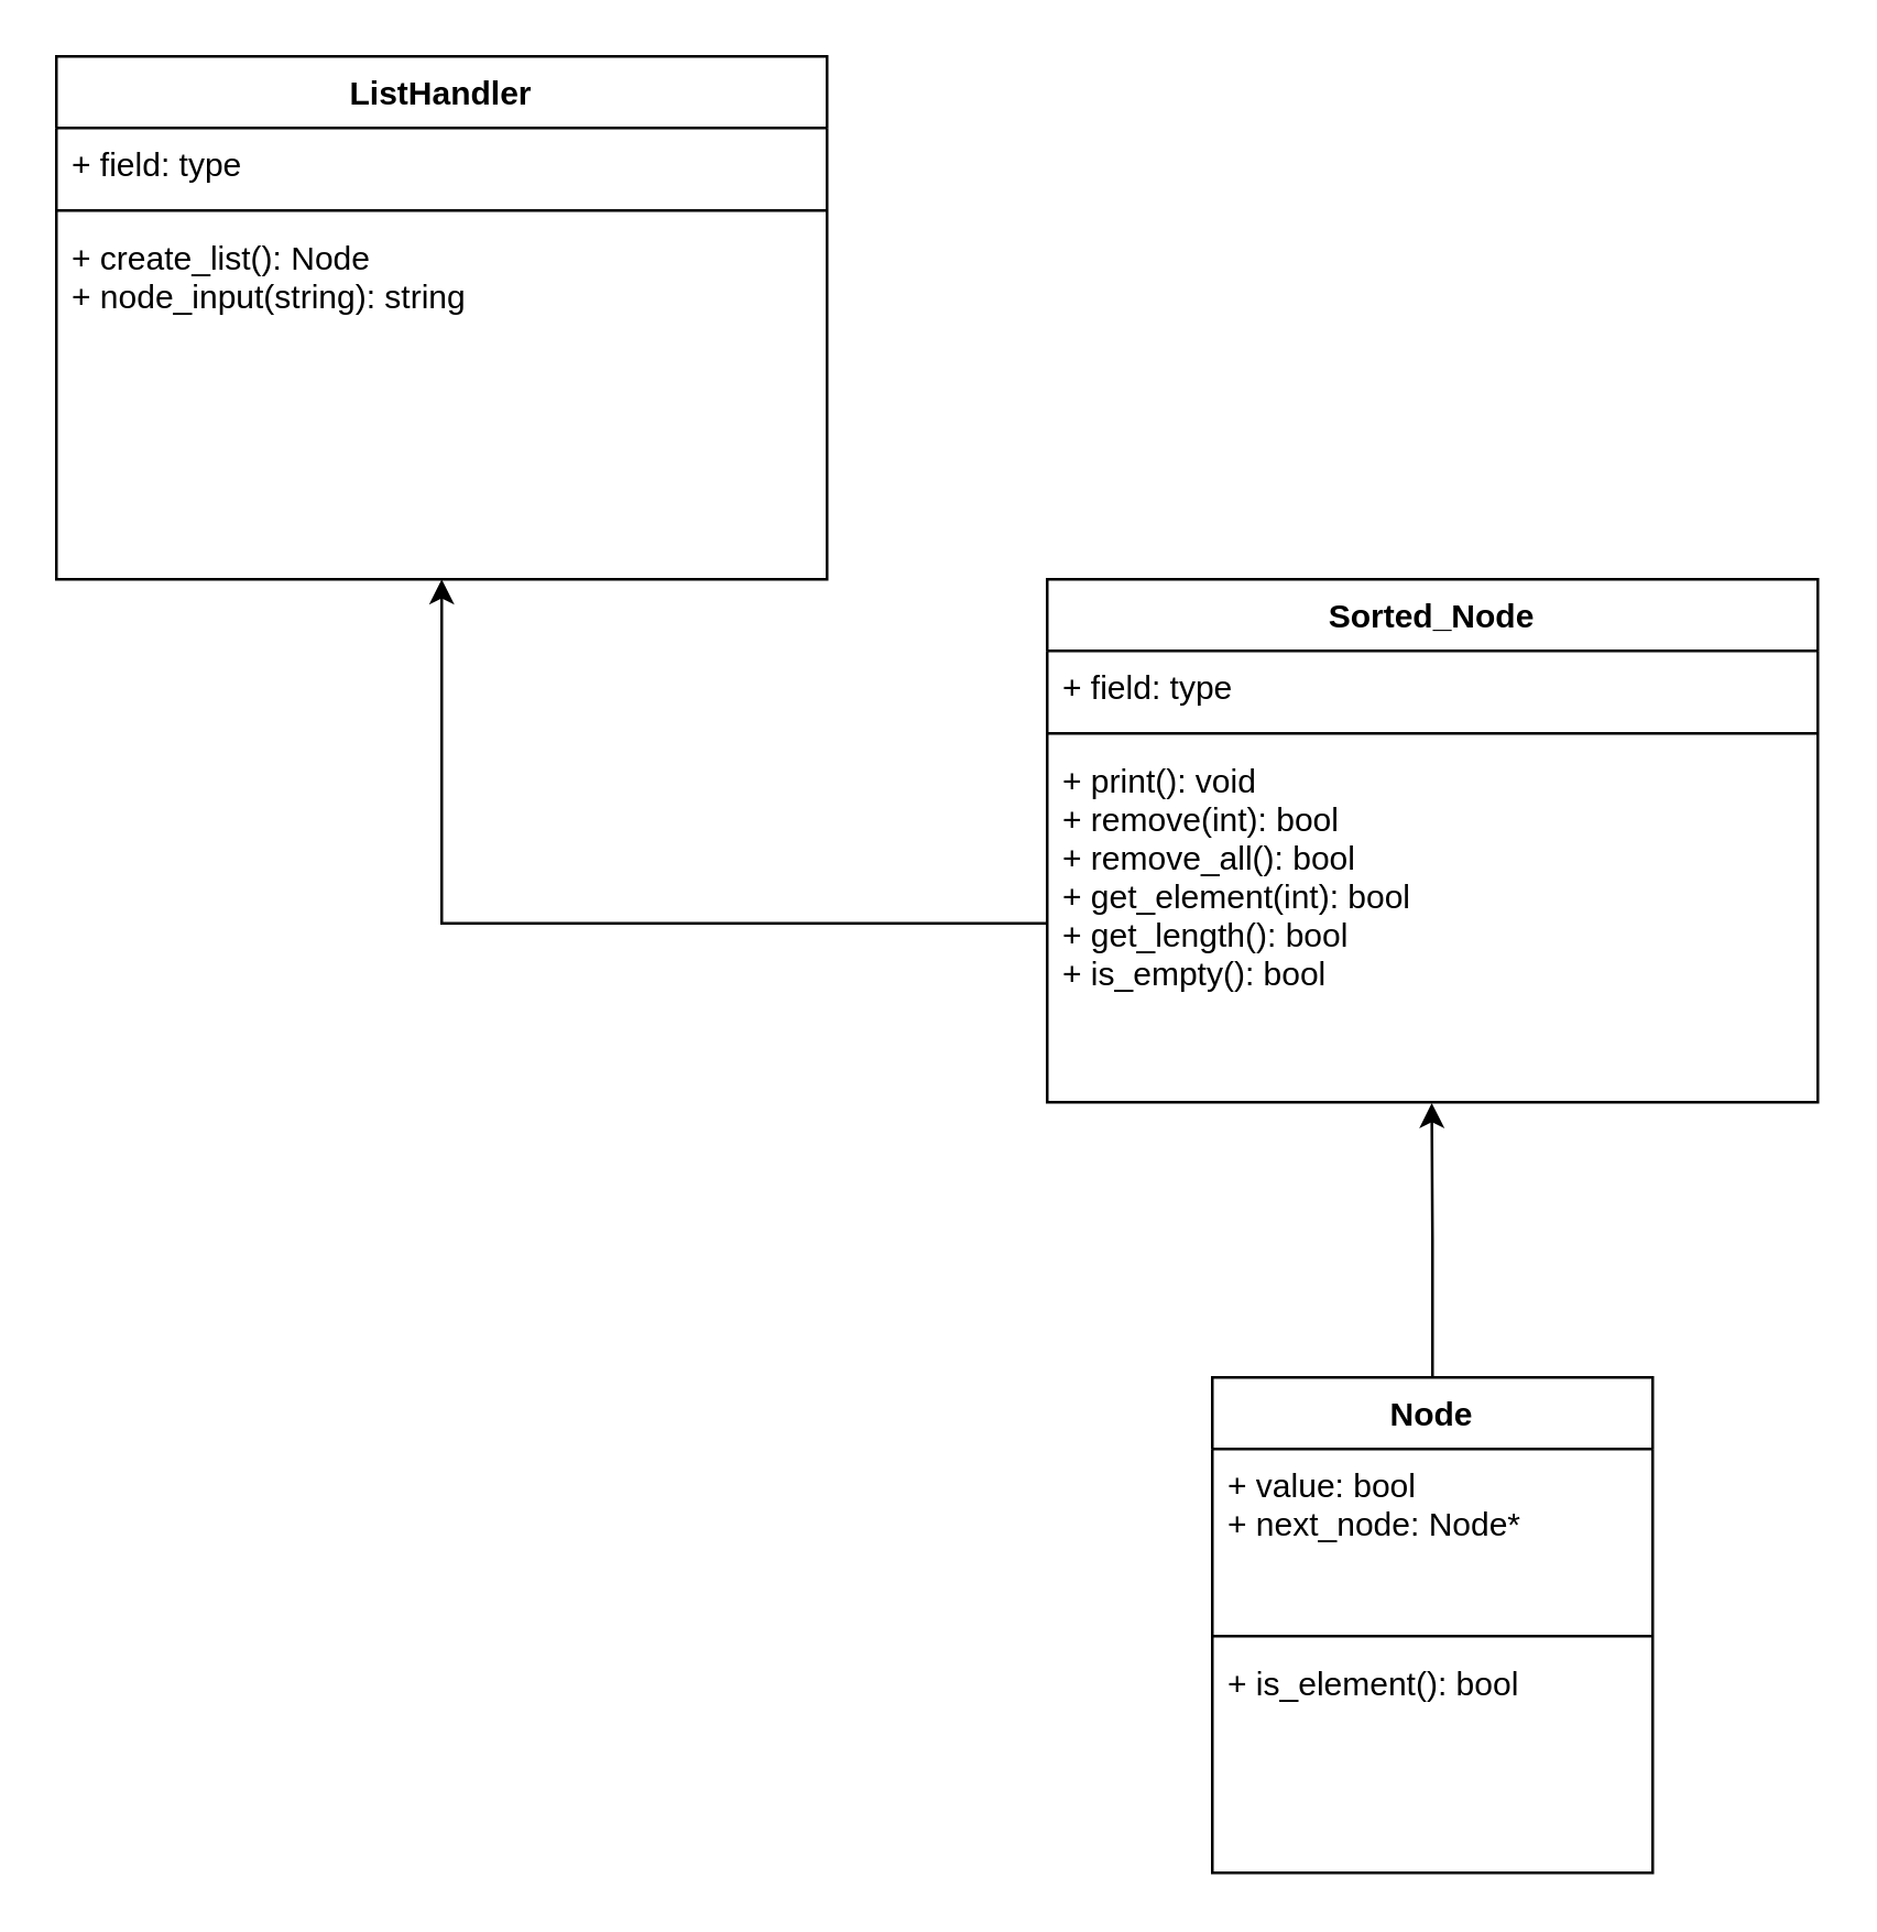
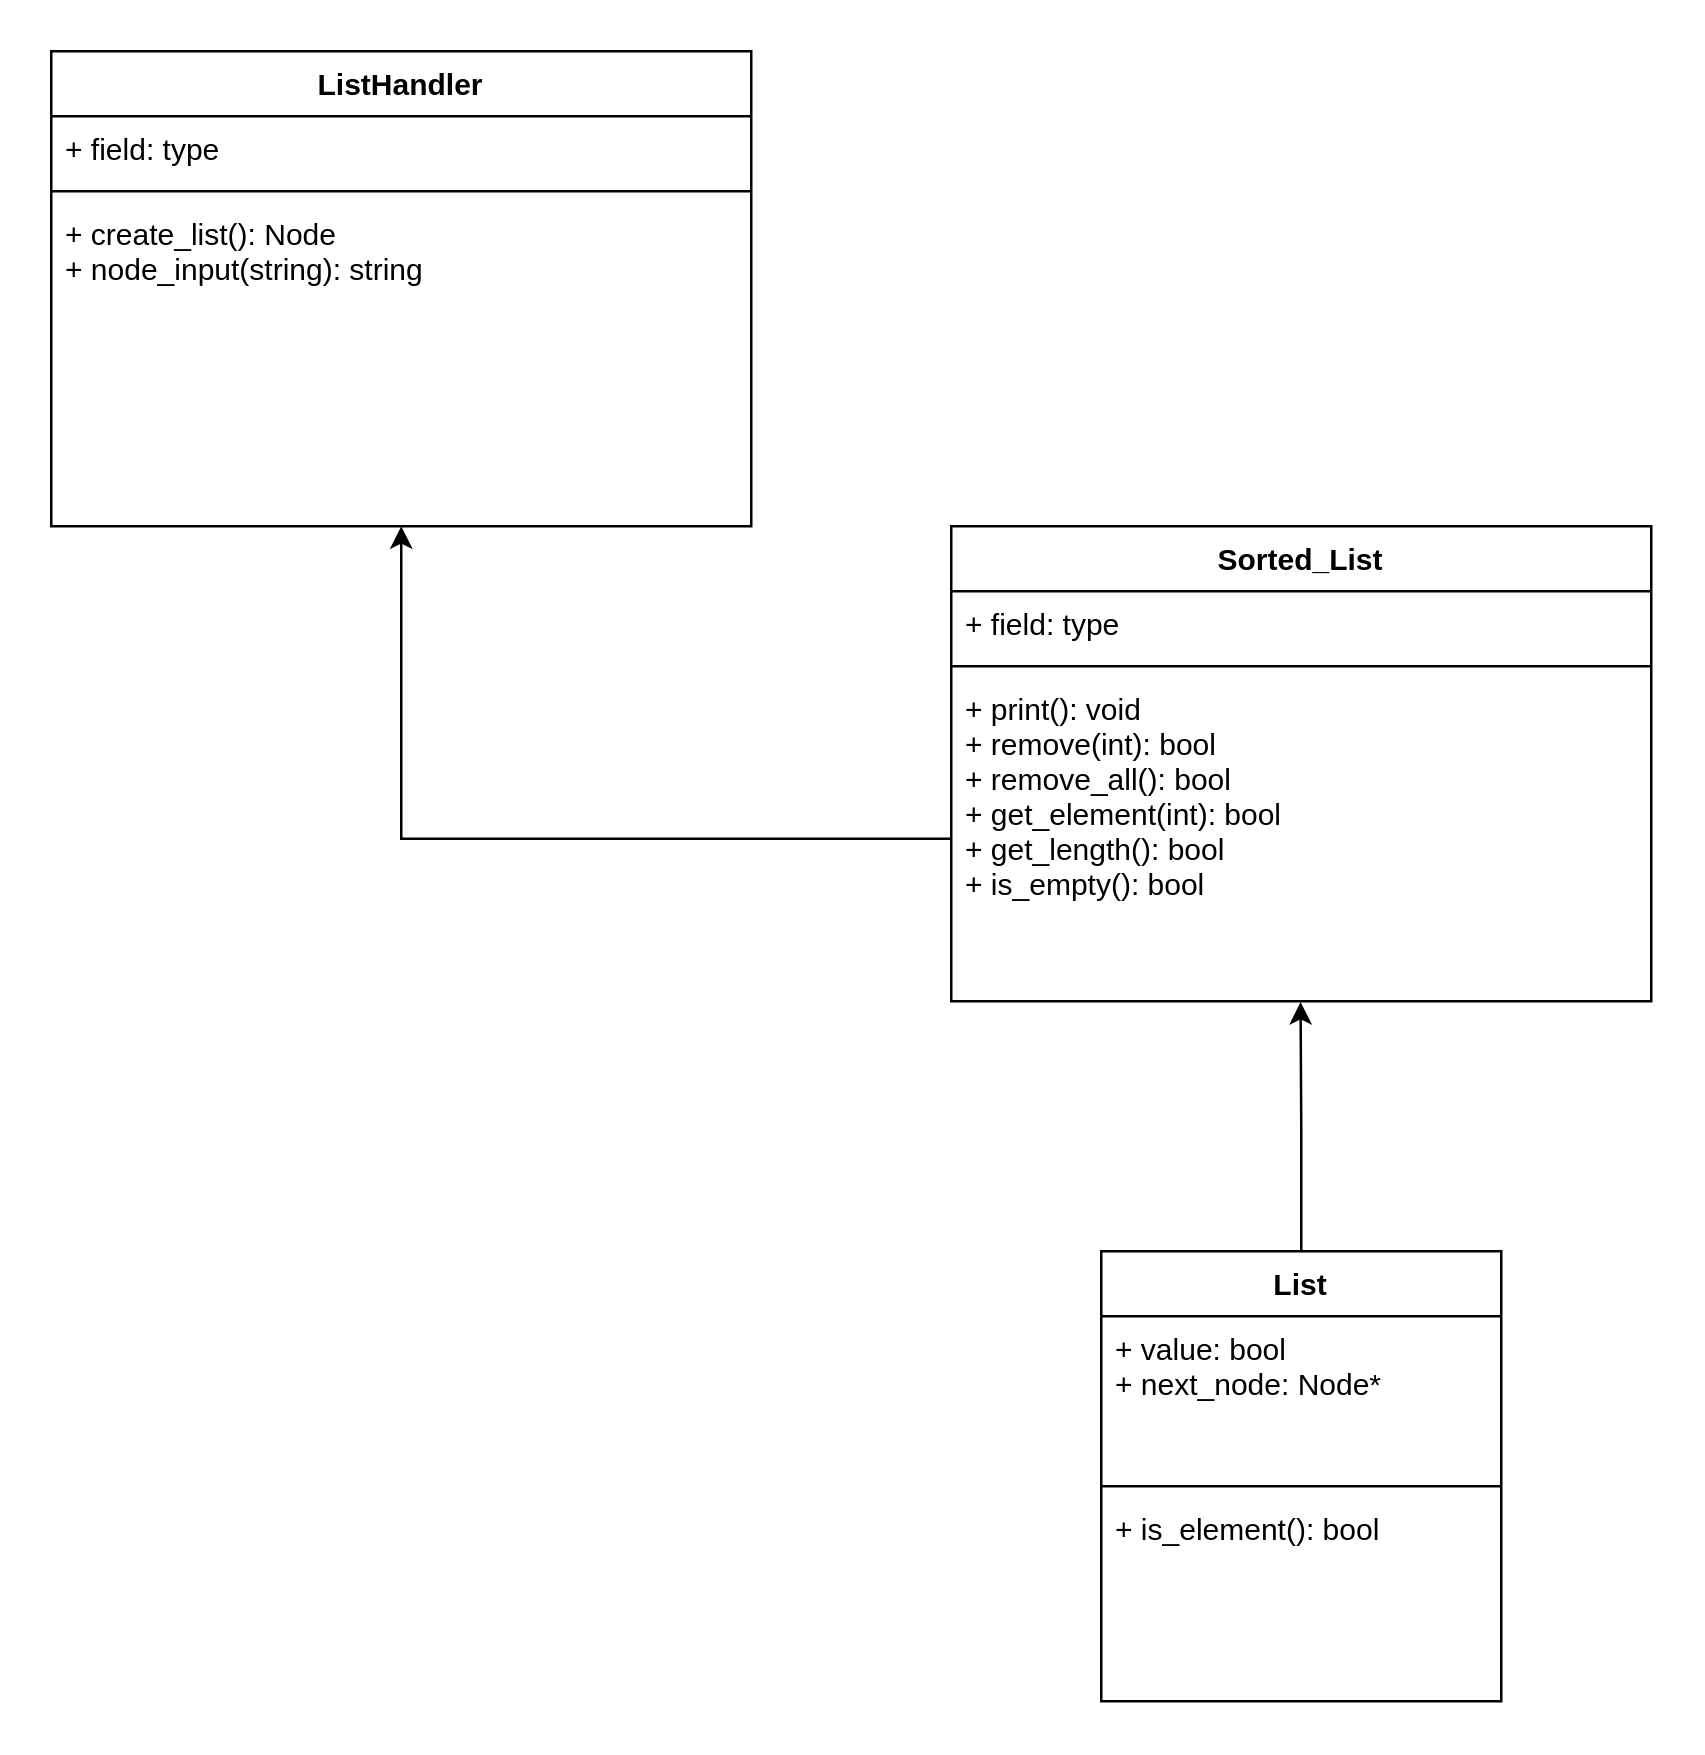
  <mxCell id="0" />
  <mxCell id="1" parent="0" />
  <mxCell id="2" style="edgeStyle=orthogonalEdgeStyle;rounded=0;orthogonalLoop=1;jettySize=auto;html=1;exitX=0.5;exitY=0;exitDx=0;exitDy=0;entryX=0.499;entryY=1.002;entryDx=0;entryDy=0;entryPerimeter=0;" edge="1" parent="1" source="3" target="10"><mxGeometry relative="1" as="geometry" /></mxCell>
- <mxCell id="3" value="Node&#10;" style="swimlane;fontStyle=1;align=center;verticalAlign=top;childLayout=stackLayout;horizontal=1;startSize=26;horizontalStack=0;resizeParent=1;resizeParentMax=0;resizeLast=0;collapsible=1;marginBottom=0;" vertex="1" parent="1"><mxGeometry x="440" y="500" width="160" height="180" as="geometry" /></mxCell>
+ <mxCell id="3" value="List&#10;" style="swimlane;fontStyle=1;align=center;verticalAlign=top;childLayout=stackLayout;horizontal=1;startSize=26;horizontalStack=0;resizeParent=1;resizeParentMax=0;resizeLast=0;collapsible=1;marginBottom=0;" vertex="1" parent="1"><mxGeometry x="440" y="500" width="160" height="180" as="geometry" /></mxCell>
  <mxCell id="4" value="+ value: bool&#10;+ next_node: Node*&#10;" style="text;strokeColor=none;fillColor=none;align=left;verticalAlign=top;spacingLeft=4;spacingRight=4;overflow=hidden;rotatable=0;points=[[0,0.5],[1,0.5]];portConstraint=eastwest;" vertex="1" parent="3"><mxGeometry y="26" width="160" height="64" as="geometry" /></mxCell>
  <mxCell id="5" value="" style="line;strokeWidth=1;fillColor=none;align=left;verticalAlign=middle;spacingTop=-1;spacingLeft=3;spacingRight=3;rotatable=0;labelPosition=right;points=[];portConstraint=eastwest;" vertex="1" parent="3"><mxGeometry y="90" width="160" height="8" as="geometry" /></mxCell>
  <mxCell id="6" value="+ is_element(): bool" style="text;strokeColor=none;fillColor=none;align=left;verticalAlign=top;spacingLeft=4;spacingRight=4;overflow=hidden;rotatable=0;points=[[0,0.5],[1,0.5]];portConstraint=eastwest;" vertex="1" parent="3"><mxGeometry y="98" width="160" height="82" as="geometry" /></mxCell>
- <mxCell id="7" value="Sorted_Node" style="swimlane;fontStyle=1;align=center;verticalAlign=top;childLayout=stackLayout;horizontal=1;startSize=26;horizontalStack=0;resizeParent=1;resizeParentMax=0;resizeLast=0;collapsible=1;marginBottom=0;" vertex="1" parent="1"><mxGeometry x="380" y="210" width="280" height="190" as="geometry" /></mxCell>
+ <mxCell id="7" value="Sorted_List" style="swimlane;fontStyle=1;align=center;verticalAlign=top;childLayout=stackLayout;horizontal=1;startSize=26;horizontalStack=0;resizeParent=1;resizeParentMax=0;resizeLast=0;collapsible=1;marginBottom=0;" vertex="1" parent="1"><mxGeometry x="380" y="210" width="280" height="190" as="geometry" /></mxCell>
  <mxCell id="8" value="+ field: type" style="text;strokeColor=none;fillColor=none;align=left;verticalAlign=top;spacingLeft=4;spacingRight=4;overflow=hidden;rotatable=0;points=[[0,0.5],[1,0.5]];portConstraint=eastwest;" vertex="1" parent="7"><mxGeometry y="26" width="280" height="26" as="geometry" /></mxCell>
  <mxCell id="9" value="" style="line;strokeWidth=1;fillColor=none;align=left;verticalAlign=middle;spacingTop=-1;spacingLeft=3;spacingRight=3;rotatable=0;labelPosition=right;points=[];portConstraint=eastwest;" vertex="1" parent="7"><mxGeometry y="52" width="280" height="8" as="geometry" /></mxCell>
  <mxCell id="10" value="+ print(): void&#10;+ remove(int): bool&#10;+ remove_all(): bool&#10;+ get_element(int): bool&#10;+ get_length(): bool&#10;+ is_empty(): bool&#10;" style="text;strokeColor=none;fillColor=none;align=left;verticalAlign=top;spacingLeft=4;spacingRight=4;overflow=hidden;rotatable=0;points=[[0,0.5],[1,0.5]];portConstraint=eastwest;" vertex="1" parent="7"><mxGeometry y="60" width="280" height="130" as="geometry" /></mxCell>
  <mxCell id="11" value="ListHandler" style="swimlane;fontStyle=1;align=center;verticalAlign=top;childLayout=stackLayout;horizontal=1;startSize=26;horizontalStack=0;resizeParent=1;resizeParentMax=0;resizeLast=0;collapsible=1;marginBottom=0;" vertex="1" parent="1"><mxGeometry x="20" y="20" width="280" height="190" as="geometry" /></mxCell>
  <mxCell id="12" value="+ field: type" style="text;strokeColor=none;fillColor=none;align=left;verticalAlign=top;spacingLeft=4;spacingRight=4;overflow=hidden;rotatable=0;points=[[0,0.5],[1,0.5]];portConstraint=eastwest;" vertex="1" parent="11"><mxGeometry y="26" width="280" height="26" as="geometry" /></mxCell>
  <mxCell id="13" value="" style="line;strokeWidth=1;fillColor=none;align=left;verticalAlign=middle;spacingTop=-1;spacingLeft=3;spacingRight=3;rotatable=0;labelPosition=right;points=[];portConstraint=eastwest;" vertex="1" parent="11"><mxGeometry y="52" width="280" height="8" as="geometry" /></mxCell>
  <mxCell id="14" value="+ create_list(): Node&#10;+ node_input(string): string&#10;" style="text;strokeColor=none;fillColor=none;align=left;verticalAlign=top;spacingLeft=4;spacingRight=4;overflow=hidden;rotatable=0;points=[[0,0.5],[1,0.5]];portConstraint=eastwest;" vertex="1" parent="11"><mxGeometry y="60" width="280" height="130" as="geometry" /></mxCell>
  <mxCell id="15" style="edgeStyle=orthogonalEdgeStyle;rounded=0;orthogonalLoop=1;jettySize=auto;html=1;exitX=0;exitY=0.5;exitDx=0;exitDy=0;entryX=0.5;entryY=1;entryDx=0;entryDy=0;" edge="1" parent="1" source="10" target="11"><mxGeometry relative="1" as="geometry" /></mxCell>
